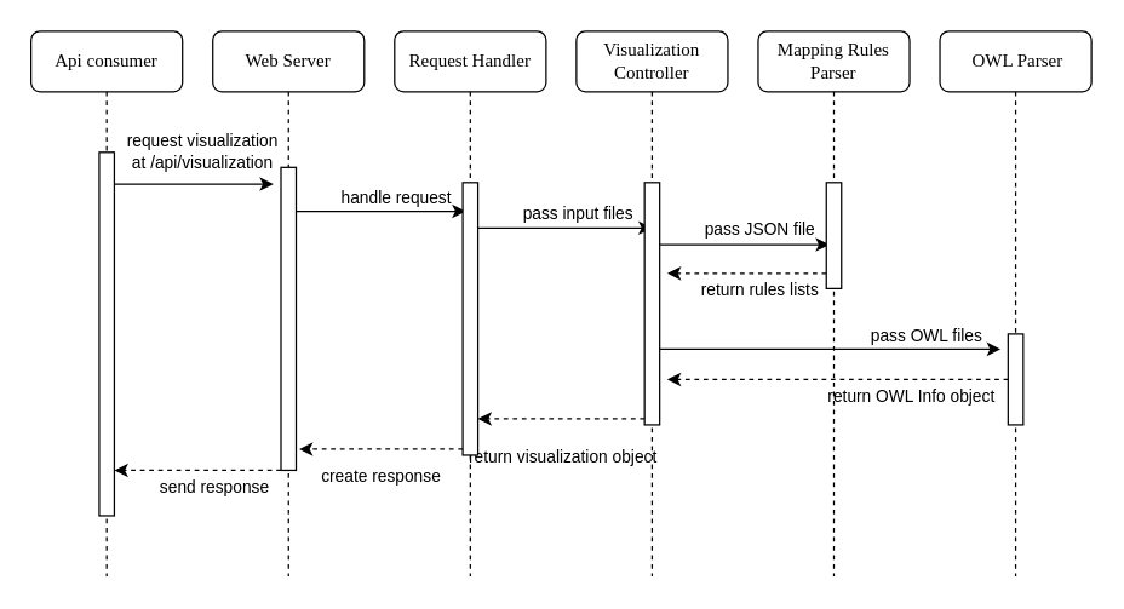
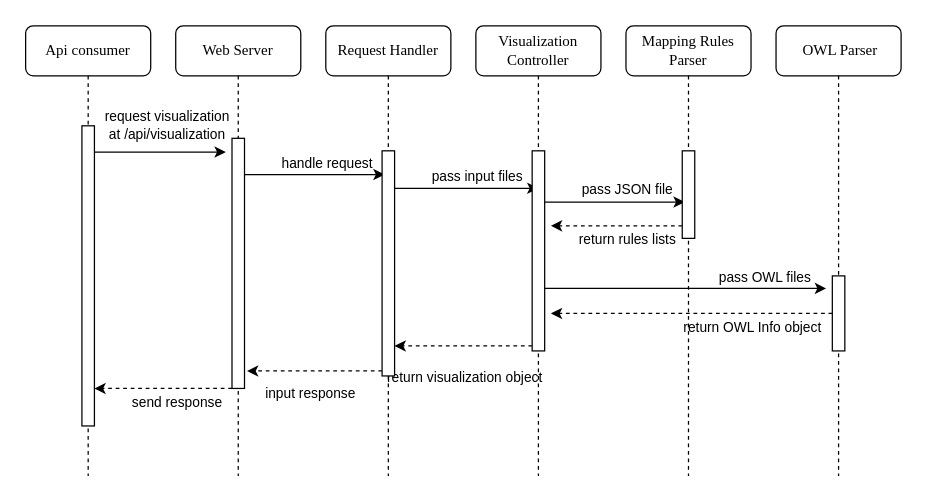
  <mxCell id="0" />
  <mxCell id="1" parent="0" />
  <mxCell id="2" style="edgeStyle=orthogonalEdgeStyle;rounded=0;orthogonalLoop=1;jettySize=auto;html=1;" edge="1" parent="1" source="25"><mxGeometry relative="1" as="geometry"><mxPoint x="180" y="121" as="targetPoint" /><Array as="points"><mxPoint x="160" y="121" /><mxPoint x="160" y="121" /></Array></mxGeometry></mxCell>
  <mxCell id="3" value="request visualization&lt;br&gt;at /api/visualization" style="edgeLabel;html=1;align=center;verticalAlign=middle;resizable=0;points=[];" vertex="1" connectable="0" parent="2"><mxGeometry x="0.188" y="2" relative="1" as="geometry"><mxPoint x="-5" y="-20" as="offset" /></mxGeometry></mxCell>
  <mxCell id="4" style="edgeStyle=orthogonalEdgeStyle;rounded=0;orthogonalLoop=1;jettySize=auto;html=1;" edge="1" parent="1" source="23"><mxGeometry relative="1" as="geometry"><mxPoint x="307" y="139" as="targetPoint" /><Array as="points"><mxPoint x="220" y="139" /><mxPoint x="220" y="139" /></Array></mxGeometry></mxCell>
  <mxCell id="5" value="handle request" style="edgeLabel;html=1;align=center;verticalAlign=middle;resizable=0;points=[];" vertex="1" connectable="0" parent="4"><mxGeometry x="0.25" y="-1" relative="1" as="geometry"><mxPoint x="-5" y="-10.01" as="offset" /></mxGeometry></mxCell>
  <mxCell id="6" style="edgeStyle=orthogonalEdgeStyle;rounded=0;orthogonalLoop=1;jettySize=auto;html=1;" edge="1" parent="1" source="27"><mxGeometry relative="1" as="geometry"><mxPoint x="430" y="150" as="targetPoint" /><Array as="points"><mxPoint x="430" y="150" /></Array></mxGeometry></mxCell>
  <mxCell id="7" value="pass input files" style="edgeLabel;html=1;align=center;verticalAlign=middle;resizable=0;points=[];" vertex="1" connectable="0" parent="6"><mxGeometry x="0.287" y="-3" relative="1" as="geometry"><mxPoint x="-9" y="-13" as="offset" /></mxGeometry></mxCell>
  <mxCell id="8" style="edgeStyle=orthogonalEdgeStyle;rounded=0;orthogonalLoop=1;jettySize=auto;html=1;" edge="1" parent="1" source="29"><mxGeometry relative="1" as="geometry"><mxPoint x="547" y="161" as="targetPoint" /><Array as="points"><mxPoint x="460" y="161" /><mxPoint x="460" y="161" /></Array></mxGeometry></mxCell>
  <mxCell id="9" value="pass JSON file" style="edgeLabel;html=1;align=center;verticalAlign=middle;resizable=0;points=[];" vertex="1" connectable="0" parent="8"><mxGeometry x="0.214" y="-4" relative="1" as="geometry"><mxPoint x="-3" y="-14.99" as="offset" /></mxGeometry></mxCell>
  <mxCell id="10" style="edgeStyle=orthogonalEdgeStyle;rounded=0;orthogonalLoop=1;jettySize=auto;html=1;dashed=1;" edge="1" parent="1" source="31"><mxGeometry relative="1" as="geometry"><mxPoint x="440" y="180" as="targetPoint" /><Array as="points"><mxPoint x="520" y="180" /><mxPoint x="520" y="180" /></Array></mxGeometry></mxCell>
  <mxCell id="11" value="return rules lists" style="edgeLabel;html=1;align=center;verticalAlign=middle;resizable=0;points=[];" vertex="1" connectable="0" parent="10"><mxGeometry x="0.276" y="-2" relative="1" as="geometry"><mxPoint x="22" y="12" as="offset" /></mxGeometry></mxCell>
  <mxCell id="12" style="edgeStyle=orthogonalEdgeStyle;rounded=0;orthogonalLoop=1;jettySize=auto;html=1;" edge="1" parent="1" source="29"><mxGeometry relative="1" as="geometry"><mxPoint x="660" y="230" as="targetPoint" /><Array as="points"><mxPoint x="480" y="230" /><mxPoint x="480" y="230" /></Array></mxGeometry></mxCell>
  <mxCell id="13" value="pass OWL files" style="edgeLabel;html=1;align=center;verticalAlign=middle;resizable=0;points=[];" vertex="1" connectable="0" parent="12"><mxGeometry x="0.28" relative="1" as="geometry"><mxPoint x="31" y="-10" as="offset" /></mxGeometry></mxCell>
  <mxCell id="14" style="edgeStyle=orthogonalEdgeStyle;rounded=0;orthogonalLoop=1;jettySize=auto;html=1;dashed=1;" edge="1" parent="1" source="33"><mxGeometry relative="1" as="geometry"><mxPoint x="440" y="250" as="targetPoint" /></mxGeometry></mxCell>
  <mxCell id="15" value="return OWL Info object" style="edgeLabel;html=1;align=center;verticalAlign=middle;resizable=0;points=[];" vertex="1" connectable="0" parent="14"><mxGeometry x="-0.28" y="-1" relative="1" as="geometry"><mxPoint x="16" y="11" as="offset" /></mxGeometry></mxCell>
  <mxCell id="16" style="edgeStyle=orthogonalEdgeStyle;rounded=0;orthogonalLoop=1;jettySize=auto;html=1;dashed=1;" edge="1" parent="1" source="29"><mxGeometry relative="1" as="geometry"><mxPoint x="315" y="276" as="targetPoint" /><Array as="points"><mxPoint x="320" y="276" /><mxPoint x="320" y="276" /></Array></mxGeometry></mxCell>
  <mxCell id="17" value="return visualization object" style="edgeLabel;html=1;align=center;verticalAlign=middle;resizable=0;points=[];" vertex="1" connectable="0" parent="16"><mxGeometry x="-0.236" relative="1" as="geometry"><mxPoint x="-13" y="24.99" as="offset" /></mxGeometry></mxCell>
  <mxCell id="18" style="edgeStyle=orthogonalEdgeStyle;rounded=0;orthogonalLoop=1;jettySize=auto;html=1;entryX=1.2;entryY=0.93;entryDx=0;entryDy=0;entryPerimeter=0;dashed=1;" edge="1" parent="1" source="27" target="23"><mxGeometry relative="1" as="geometry"><Array as="points"><mxPoint x="270" y="296" /><mxPoint x="270" y="296" /></Array></mxGeometry></mxCell>
- <mxCell id="19" value="&lt;span style=&quot;color: rgb(0 , 0 , 0) ; font-family: &amp;#34;helvetica&amp;#34; ; font-size: 11px ; font-style: normal ; font-weight: 400 ; letter-spacing: normal ; text-align: center ; text-indent: 0px ; text-transform: none ; word-spacing: 0px ; background-color: rgb(255 , 255 , 255) ; display: inline ; float: none&quot;&gt;create response&lt;/span&gt;" style="text;whiteSpace=wrap;html=1;" vertex="1" parent="1"><mxGeometry x="210" y="300" width="90" height="20" as="geometry" /></mxCell>
+ <mxCell id="19" value="&lt;span style=&quot;color: rgb(0 , 0 , 0) ; font-family: &amp;#34;helvetica&amp;#34; ; font-size: 11px ; font-style: normal ; font-weight: 400 ; letter-spacing: normal ; text-align: center ; text-indent: 0px ; text-transform: none ; word-spacing: 0px ; background-color: rgb(255 , 255 , 255) ; display: inline ; float: none&quot;&gt;input response&lt;/span&gt;" style="text;whiteSpace=wrap;html=1;" vertex="1" parent="1"><mxGeometry x="210" y="300" width="90" height="20" as="geometry" /></mxCell>
  <mxCell id="20" style="edgeStyle=orthogonalEdgeStyle;rounded=0;orthogonalLoop=1;jettySize=auto;html=1;dashed=1;" edge="1" parent="1" source="23"><mxGeometry relative="1" as="geometry"><mxPoint x="75" y="310" as="targetPoint" /><Array as="points"><mxPoint x="75" y="310" /></Array></mxGeometry></mxCell>
  <mxCell id="21" value="send response" style="edgeLabel;html=1;align=center;verticalAlign=middle;resizable=0;points=[];" vertex="1" connectable="0" parent="20"><mxGeometry x="0.309" y="-1" relative="1" as="geometry"><mxPoint x="27" y="11" as="offset" /></mxGeometry></mxCell>
  <mxCell id="22" value="Web Server" style="shape=umlLifeline;perimeter=lifelinePerimeter;whiteSpace=wrap;html=1;container=1;collapsible=0;recursiveResize=0;outlineConnect=0;rounded=1;shadow=0;comic=0;labelBackgroundColor=none;strokeWidth=1;fontFamily=Verdana;fontSize=12;align=center;" parent="1" vertex="1"><mxGeometry x="140" y="20" width="100" height="360" as="geometry" /></mxCell>
  <mxCell id="23" value="" style="html=1;points=[];perimeter=orthogonalPerimeter;rounded=0;shadow=0;comic=0;labelBackgroundColor=none;strokeWidth=1;fontFamily=Verdana;fontSize=12;align=center;" parent="22" vertex="1"><mxGeometry x="45" y="90" width="10" height="200" as="geometry" /></mxCell>
  <mxCell id="24" value="Api consumer" style="shape=umlLifeline;perimeter=lifelinePerimeter;whiteSpace=wrap;html=1;container=1;collapsible=0;recursiveResize=0;outlineConnect=0;rounded=1;shadow=0;comic=0;labelBackgroundColor=none;strokeWidth=1;fontFamily=Verdana;fontSize=12;align=center;" parent="1" vertex="1"><mxGeometry x="20" y="20" width="100" height="360" as="geometry" /></mxCell>
  <mxCell id="25" value="" style="html=1;points=[];perimeter=orthogonalPerimeter;rounded=0;shadow=0;comic=0;labelBackgroundColor=none;strokeWidth=1;fontFamily=Verdana;fontSize=12;align=center;" parent="24" vertex="1"><mxGeometry x="45" y="80" width="10" height="240" as="geometry" /></mxCell>
  <mxCell id="26" value="Request Handler" style="shape=umlLifeline;perimeter=lifelinePerimeter;whiteSpace=wrap;html=1;container=1;collapsible=0;recursiveResize=0;outlineConnect=0;rounded=1;shadow=0;comic=0;labelBackgroundColor=none;strokeWidth=1;fontFamily=Verdana;fontSize=12;align=center;" parent="1" vertex="1"><mxGeometry x="260" y="20" width="100" height="360" as="geometry" /></mxCell>
  <mxCell id="27" value="" style="html=1;points=[];perimeter=orthogonalPerimeter;rounded=0;shadow=0;comic=0;labelBackgroundColor=none;strokeWidth=1;fontFamily=Verdana;fontSize=12;align=center;" parent="26" vertex="1"><mxGeometry x="45" y="100" width="10" height="180" as="geometry" /></mxCell>
  <mxCell id="28" value="Visualization Controller" style="shape=umlLifeline;perimeter=lifelinePerimeter;whiteSpace=wrap;html=1;container=1;collapsible=0;recursiveResize=0;outlineConnect=0;rounded=1;shadow=0;comic=0;labelBackgroundColor=none;strokeWidth=1;fontFamily=Verdana;fontSize=12;align=center;" vertex="1" parent="1"><mxGeometry x="380" y="20" width="100" height="360" as="geometry" /></mxCell>
  <mxCell id="29" value="" style="html=1;points=[];perimeter=orthogonalPerimeter;rounded=0;shadow=0;comic=0;labelBackgroundColor=none;strokeWidth=1;fontFamily=Verdana;fontSize=12;align=center;" vertex="1" parent="28"><mxGeometry x="45" y="100" width="10" height="160" as="geometry" /></mxCell>
  <mxCell id="30" value="&lt;span style=&quot;color: rgba(0 , 0 , 0 , 0) ; font-family: monospace ; font-size: 0px&quot;&gt;%3CmxGraphModel%3E%3Croot%3E%3CmxCell%20id%3D%220%22%2F%3E%3CmxCell%20id%3D%221%22%20parent%3D%220%22%2F%3E%3CmxCell%20id%3D%222%22%20value%3D%22%22%20style%3D%22group%22%20vertex%3D%221%22%20connectable%3D%220%22%20parent%3D%221%22%3E%3CmxGeometry%20x%3D%22315%22%20y%3D%2280%22%20width%3D%22100%22%20height%3D%22580%22%20as%3D%22geometry%22%2F%3E%3C%2FmxCell%3E%3CmxCell%20id%3D%223%22%20value%3D%22%22%20style%3D%22group%22%20vertex%3D%221%22%20connectable%3D%220%22%20parent%3D%222%22%3E%3CmxGeometry%20width%3D%22100%22%20height%3D%22580%22%20as%3D%22geometry%22%2F%3E%3C%2FmxCell%3E%3CmxCell%20id%3D%224%22%20value%3D%22Request%20Handler%22%20style%3D%22shape%3DumlLifeline%3Bperimeter%3DlifelinePerimeter%3BwhiteSpace%3Dwrap%3Bhtml%3D1%3Bcontainer%3D1%3Bcollapsible%3D0%3BrecursiveResize%3D0%3BoutlineConnect%3D0%3Brounded%3D1%3Bshadow%3D0%3Bcomic%3D0%3BlabelBackgroundColor%3Dnone%3BstrokeWidth%3D1%3BfontFamily%3DVerdana%3BfontSize%3D12%3Balign%3Dcenter%3B%22%20vertex%3D%221%22%20parent%3D%223%22%3E%3CmxGeometry%20width%3D%22100%22%20height%3D%22580%22%20as%3D%22geometry%22%2F%3E%3C%2FmxCell%3E%3CmxCell%20id%3D%225%22%20value%3D%22%22%20style%3D%22html%3D1%3Bpoints%3D%5B%5D%3Bperimeter%3DorthogonalPerimeter%3Brounded%3D0%3Bshadow%3D0%3Bcomic%3D0%3BlabelBackgroundColor%3Dnone%3BstrokeWidth%3D1%3BfontFamily%3DVerdana%3BfontSize%3D12%3Balign%3Dcenter%3B%22%20vertex%3D%221%22%20parent%3D%224%22%3E%3CmxGeometry%20x%3D%2245%22%20y%3D%22100%22%20width%3D%2210%22%20height%3D%2260%22%20as%3D%22geometry%22%2F%3E%3C%2FmxCell%3E%3C%2Froot%3E%3C%2FmxGraphModel%3E&lt;/span&gt;Mapping Rules Parser" style="shape=umlLifeline;perimeter=lifelinePerimeter;whiteSpace=wrap;html=1;container=1;collapsible=0;recursiveResize=0;outlineConnect=0;rounded=1;shadow=0;comic=0;labelBackgroundColor=none;strokeWidth=1;fontFamily=Verdana;fontSize=12;align=center;" vertex="1" parent="1"><mxGeometry x="500" y="20" width="100" height="360" as="geometry" /></mxCell>
  <mxCell id="31" value="" style="html=1;points=[];perimeter=orthogonalPerimeter;rounded=0;shadow=0;comic=0;labelBackgroundColor=none;strokeWidth=1;fontFamily=Verdana;fontSize=12;align=center;" vertex="1" parent="30"><mxGeometry x="45" y="100" width="10" height="70" as="geometry" /></mxCell>
  <mxCell id="32" value="&lt;span style=&quot;color: rgba(0 , 0 , 0 , 0) ; font-family: monospace ; font-size: 0px&quot;&gt;OWL%3CmxGraphModel%3E%3Croot%3E%3CmxCell%20id%3D%220%22%2F%3E%3CmxCell%20id%3D%221%22%20parent%3D%220%22%2F%3E%3CmxCell%20id%3D%222%22%20value%3D%22%22%20style%3D%22group%22%20vertex%3D%221%22%20connectable%3D%220%22%20parent%3D%221%22%3E%3CmxGeometry%20x%3D%22315%22%20y%3D%2280%22%20width%3D%22100%22%20height%3D%22580%22%20as%3D%22geometry%22%2F%3E%3C%2FmxCell%3E%3CmxCell%20id%3D%223%22%20value%3D%22%22%20style%3D%22group%22%20vertex%3D%221%22%20connectable%3D%220%22%20parent%3D%222%22%3E%3CmxGeometry%20width%3D%22100%22%20height%3D%22580%22%20as%3D%22geometry%22%2F%3E%3C%2FmxCell%3E%3CmxCell%20id%3D%224%22%20value%3D%22Request%20Handler%22%20style%3D%22shape%3DumlLifeline%3Bperimeter%3DlifelinePerimeter%3BwhiteSpace%3Dwrap%3Bhtml%3D1%3Bcontainer%3D1%3Bcollapsible%3D0%3BrecursiveResize%3D0%3BoutlineConnect%3D0%3Brounded%3D1%3Bshadow%3D0%3Bcomic%3D0%3BlabelBackgroundColor%3Dnone%3BstrokeWidth%3D1%3BfontFamily%3DVerdana%3BfontSize%3D12%3Balign%3Dcenter%3B%22%20vertex%3D%221%22%20parent%3D%223%22%3E%3CmxGeometry%20width%3D%22100%22%20height%3D%22580%22%20as%3D%22geometry%22%2F%3E%3C%2FmxCell%3E%3CmxCell%20id%3D%225%22%20value%3D%22%22%20style%3D%22html%3D1%3Bpoints%3D%5B%5D%3Bperimeter%3DorthogonalPerimeter%3Brounded%3D0%3Bshadow%3D0%3Bcomic%3D0%3BlabelBackgroundColor%3Dnone%3BstrokeWidth%3D1%3BfontFamily%3DVerdana%3BfontSize%3D12%3Balign%3Dcenter%3B%22%20vertex%3D%221%22%20parent%3D%224%22%3E%3CmxGeometry%20x%3D%2245%22%20y%3D%22100%22%20width%3D%2210%22%20height%3D%2260%22%20as%3D%22geometry%22%2F%3E%3C%2FmxCell%3E%3C%2Froot%3E%3C%2FmxGraphModel%3OWL&lt;/span&gt;&amp;nbsp;OWL Parser" style="shape=umlLifeline;perimeter=lifelinePerimeter;whiteSpace=wrap;html=1;container=0;collapsible=0;recursiveResize=0;outlineConnect=0;rounded=1;shadow=0;comic=0;labelBackgroundColor=none;strokeWidth=1;fontFamily=Verdana;fontSize=12;align=center;" vertex="1" parent="1"><mxGeometry x="620" y="20" width="100" height="360" as="geometry" /></mxCell>
  <mxCell id="33" value="" style="html=1;points=[];perimeter=orthogonalPerimeter;rounded=0;shadow=0;comic=0;labelBackgroundColor=none;strokeWidth=1;fontFamily=Verdana;fontSize=12;align=center;" vertex="1" parent="1"><mxGeometry x="665" y="220" width="10" height="60" as="geometry" /></mxCell>
